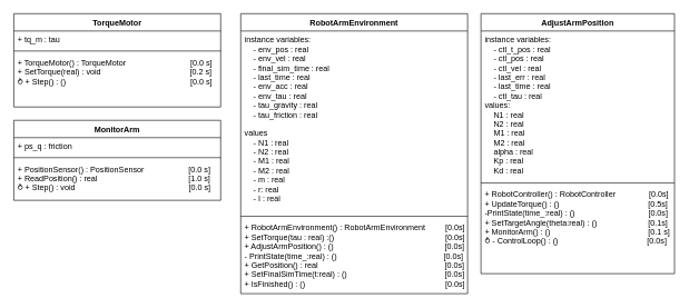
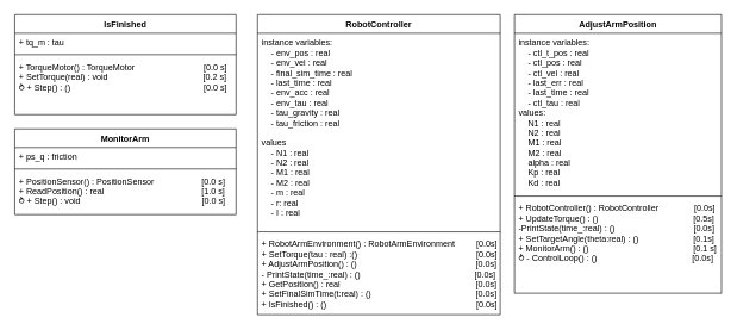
  <mxCell id="0" />
  <mxCell id="1" parent="0" />
  <mxCell id="2" value="MonitorArm" style="swimlane;fontStyle=1;align=center;verticalAlign=top;childLayout=stackLayout;horizontal=1;startSize=26;horizontalStack=0;resizeParent=1;resizeParentMax=0;resizeLast=0;collapsible=1;marginBottom=0;" parent="1" vertex="1"><mxGeometry x="20" y="180" width="310" height="120" as="geometry" /></mxCell>
  <mxCell id="3" value="+ ps_q : friction    " style="text;strokeColor=none;fillColor=none;align=left;verticalAlign=top;spacingLeft=4;spacingRight=4;overflow=hidden;rotatable=0;points=[[0,0.5],[1,0.5]];portConstraint=eastwest;" parent="2" vertex="1"><mxGeometry y="26" width="310" height="26" as="geometry" /></mxCell>
  <mxCell id="4" value="" style="line;strokeWidth=1;fillColor=none;align=left;verticalAlign=middle;spacingTop=-1;spacingLeft=3;spacingRight=3;rotatable=0;labelPosition=right;points=[];portConstraint=eastwest;strokeColor=inherit;" parent="2" vertex="1"><mxGeometry y="52" width="310" height="8" as="geometry" /></mxCell>
  <mxCell id="5" value="+ PositionSensor() : PositionSensor                    [0.0 s]&#10;+ ReadPosition() : real                                         [1.0 s]&#10;⥁ + Step() : void                                                   [0.0 s]" style="text;strokeColor=none;fillColor=none;align=left;verticalAlign=top;spacingLeft=4;spacingRight=4;overflow=hidden;rotatable=0;points=[[0,0.5],[1,0.5]];portConstraint=eastwest;" parent="2" vertex="1"><mxGeometry y="60" width="310" height="60" as="geometry" /></mxCell>
- <mxCell id="6" value="TorqueMotor" style="swimlane;fontStyle=1;align=center;verticalAlign=top;childLayout=stackLayout;horizontal=1;startSize=26;horizontalStack=0;resizeParent=1;resizeParentMax=0;resizeLast=0;collapsible=1;marginBottom=0;" parent="1" vertex="1"><mxGeometry x="20" y="20" width="310" height="140" as="geometry" /></mxCell>
+ <mxCell id="6" value="IsFinished" style="swimlane;fontStyle=1;align=center;verticalAlign=top;childLayout=stackLayout;horizontal=1;startSize=26;horizontalStack=0;resizeParent=1;resizeParentMax=0;resizeLast=0;collapsible=1;marginBottom=0;" parent="1" vertex="1"><mxGeometry x="20" y="20" width="310" height="140" as="geometry" /></mxCell>
  <mxCell id="7" value="+ tq_m : tau    " style="text;strokeColor=none;fillColor=none;align=left;verticalAlign=top;spacingLeft=4;spacingRight=4;overflow=hidden;rotatable=0;points=[[0,0.5],[1,0.5]];portConstraint=eastwest;" parent="6" vertex="1"><mxGeometry y="26" width="310" height="26" as="geometry" /></mxCell>
  <mxCell id="8" value="" style="line;strokeWidth=1;fillColor=none;align=left;verticalAlign=middle;spacingTop=-1;spacingLeft=3;spacingRight=3;rotatable=0;labelPosition=right;points=[];portConstraint=eastwest;strokeColor=inherit;" parent="6" vertex="1"><mxGeometry y="52" width="310" height="8" as="geometry" /></mxCell>
  <mxCell id="9" value="+ TorqueMotor() : TorqueMotor                             [0.0 s]&#10;+ SetTorque(real) : void                                        [0.2 s]&#10;⥁ + Step() : ()                                                        [0.0 s]" style="text;strokeColor=none;fillColor=none;align=left;verticalAlign=top;spacingLeft=4;spacingRight=4;overflow=hidden;rotatable=0;points=[[0,0.5],[1,0.5]];portConstraint=eastwest;" parent="6" vertex="1"><mxGeometry y="60" width="310" height="80" as="geometry" /></mxCell>
- <mxCell id="10" value="RobotArmEnvironment" style="swimlane;fontStyle=1;align=center;verticalAlign=top;childLayout=stackLayout;horizontal=1;startSize=26;horizontalStack=0;resizeParent=1;resizeParentMax=0;resizeLast=0;collapsible=1;marginBottom=0;" parent="1" vertex="1"><mxGeometry x="360" y="20" width="340" height="420" as="geometry" /></mxCell>
+ <mxCell id="10" value="RobotController" style="swimlane;fontStyle=1;align=center;verticalAlign=top;childLayout=stackLayout;horizontal=1;startSize=26;horizontalStack=0;resizeParent=1;resizeParentMax=0;resizeLast=0;collapsible=1;marginBottom=0;" parent="1" vertex="1"><mxGeometry x="360" y="20" width="340" height="420" as="geometry" /></mxCell>
  <mxCell id="11" value="instance variables:&#10;    - env_pos : real&#10;    - env_vel : real&#10;    - final_sim_time : real&#10;    - last_time : real&#10;    - env_acc : real&#10;    - env_tau : real&#10;    - tau_gravity : real&#10;    - tau_friction : real&#10;&#10;values&#10;    - N1 : real&#10;    - N2 : real&#10;    - M1 : real&#10;    - M2 : real&#10;    - m : real&#10;    - r: real&#10;    - I : real&#10;" style="text;strokeColor=none;fillColor=none;align=left;verticalAlign=top;spacingLeft=4;spacingRight=4;overflow=hidden;rotatable=0;points=[[0,0.5],[1,0.5]];portConstraint=eastwest;" parent="10" vertex="1"><mxGeometry y="26" width="340" height="274" as="geometry" /></mxCell>
  <mxCell id="12" value="" style="line;strokeWidth=1;fillColor=none;align=left;verticalAlign=middle;spacingTop=-1;spacingLeft=3;spacingRight=3;rotatable=0;labelPosition=right;points=[];portConstraint=eastwest;strokeColor=inherit;" parent="10" vertex="1"><mxGeometry y="300" width="340" height="8" as="geometry" /></mxCell>
  <mxCell id="13" value="+ RobotArmEnvironment() : RobotArmEnvironment         [0.0s]&#10;+ SetTorque(tau : real) :()                                                  [0.0s]&#10;+ AdjustArmPosition() : ()                                                  [0.0s]&#10;- PrintState(time_:real) : ()                                                [0.0s]&#10;+ GetPosition() : real                                                         [0.0s]&#10;+ SetFinalSimTime(t:real) : ()                                            [0.0s]&#10;+ IsFinished() : ()                                                               [0.0s]&#10;" style="text;strokeColor=none;fillColor=none;align=left;verticalAlign=top;spacingLeft=4;spacingRight=4;overflow=hidden;rotatable=0;points=[[0,0.5],[1,0.5]];portConstraint=eastwest;" parent="10" vertex="1"><mxGeometry y="308" width="340" height="112" as="geometry" /></mxCell>
  <mxCell id="14" value="AdjustArmPosition" style="swimlane;fontStyle=1;align=center;verticalAlign=top;childLayout=stackLayout;horizontal=1;startSize=26;horizontalStack=0;resizeParent=1;resizeParentMax=0;resizeLast=0;collapsible=1;marginBottom=0;" parent="1" vertex="1"><mxGeometry x="720" y="20" width="290" height="390" as="geometry" /></mxCell>
  <mxCell id="15" value="instance variables:&#10;    - ctl_t_pos : real&#10;    - ctl_pos : real&#10;    - ctl_vel : real&#10;    - last_err : real&#10;    - last_time : real&#10;    - ctl_tau : real&#10;values:&#10;    N1 : real&#10;    N2 : real&#10;    M1 : real    &#10;    M2 : real&#10;    alpha : real&#10;    Kp : real&#10;    Kd : real&#10;" style="text;strokeColor=none;fillColor=none;align=left;verticalAlign=top;spacingLeft=4;spacingRight=4;overflow=hidden;rotatable=0;points=[[0,0.5],[1,0.5]];portConstraint=eastwest;" parent="14" vertex="1"><mxGeometry y="26" width="290" height="224" as="geometry" /></mxCell>
  <mxCell id="16" value="" style="line;strokeWidth=1;fillColor=none;align=left;verticalAlign=middle;spacingTop=-1;spacingLeft=3;spacingRight=3;rotatable=0;labelPosition=right;points=[];portConstraint=eastwest;strokeColor=inherit;" parent="14" vertex="1"><mxGeometry y="250" width="290" height="8" as="geometry" /></mxCell>
  <mxCell id="17" value="+ RobotController() : RobotController               [0.0s]&#10;+ UpdateTorque() : ()                                        [0.5s]&#10;-PrintState(time_:real) : ()                                 [0.0s]&#10;+ SetTargetAngle(theta:real) : ()                       [0.1s]&#10;+ MonitorArm() : ()                                            [0.1 s]&#10;⥁ - ControlLoop() : ()                                        [0.0s]&#10;&#10;" style="text;strokeColor=none;fillColor=none;align=left;verticalAlign=top;spacingLeft=4;spacingRight=4;overflow=hidden;rotatable=0;points=[[0,0.5],[1,0.5]];portConstraint=eastwest;" parent="14" vertex="1"><mxGeometry y="258" width="290" height="132" as="geometry" /></mxCell>
